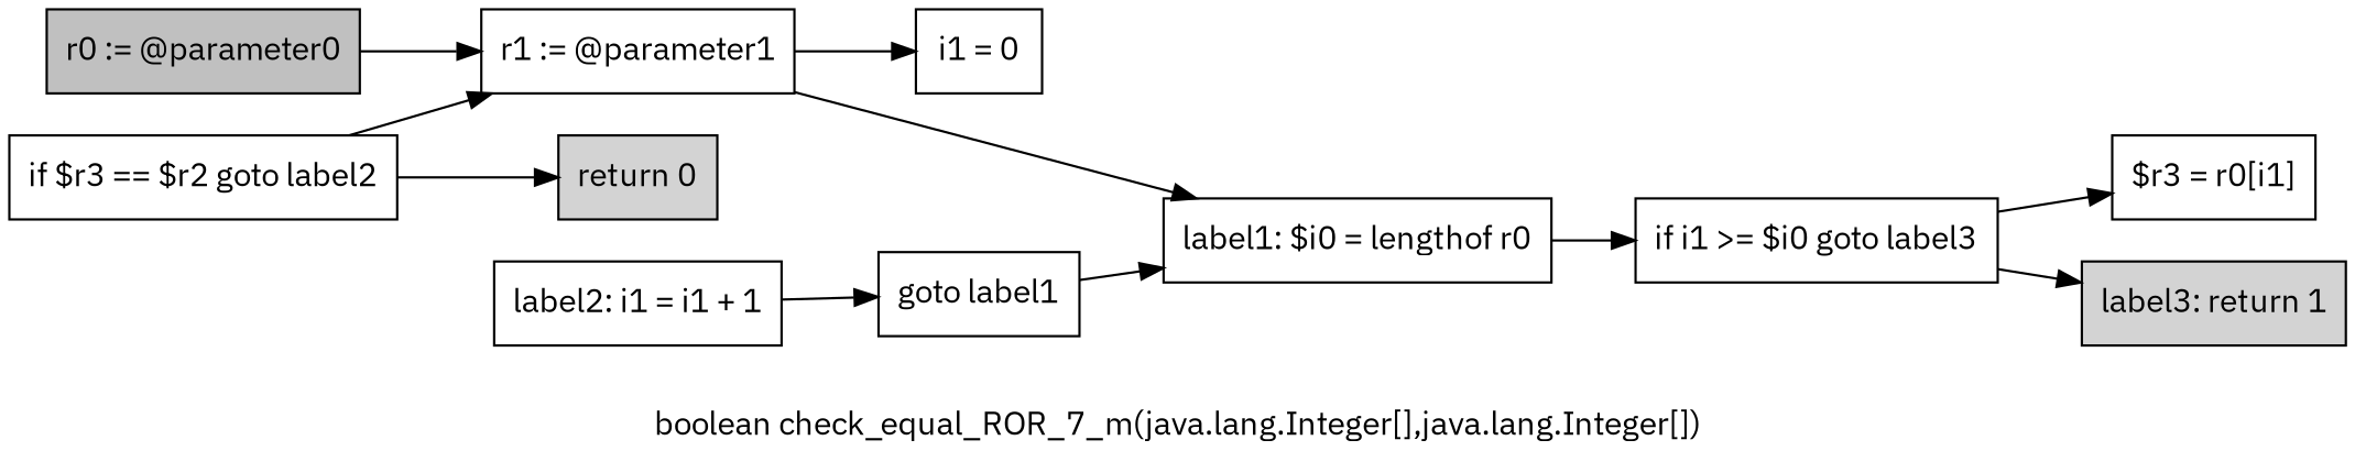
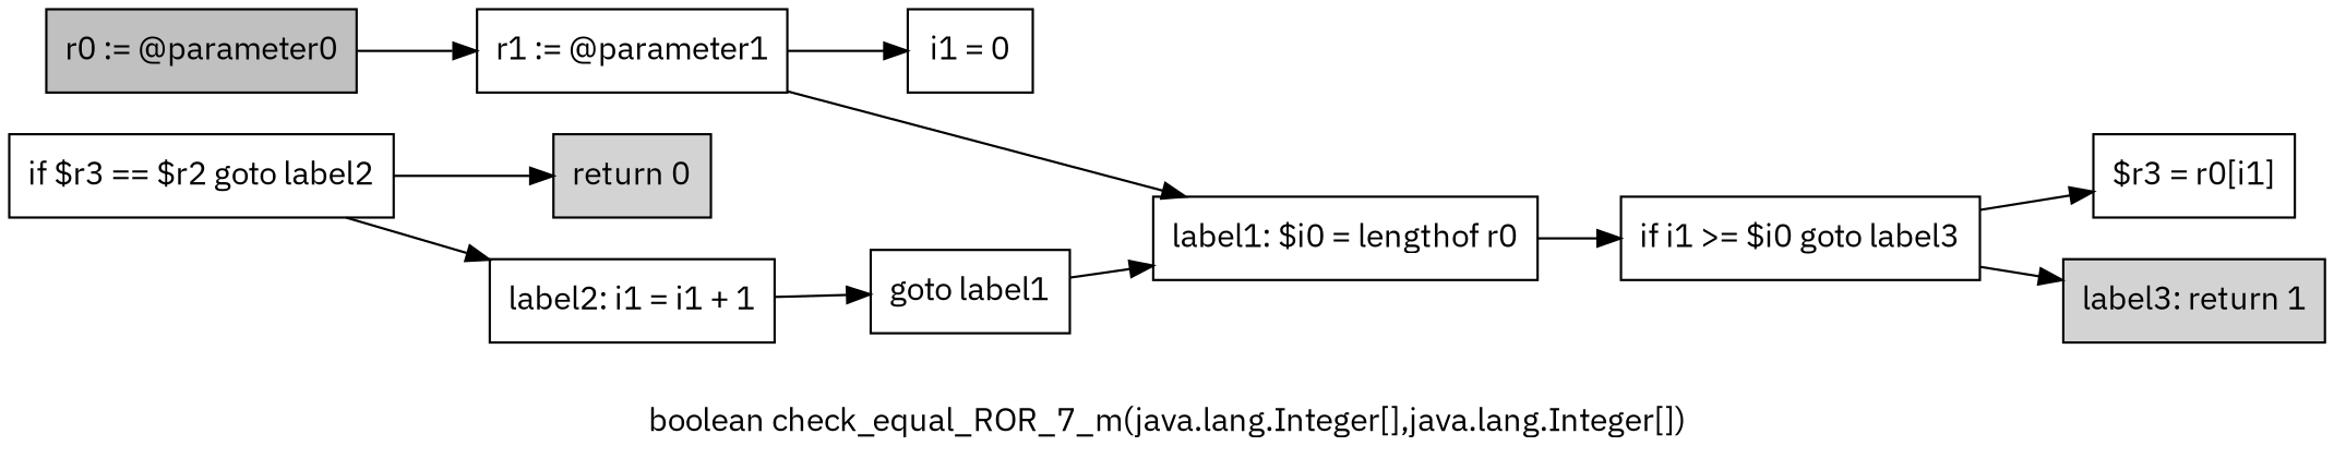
  digraph {
    fontname="IBM Plex Sans"
    label="boolean check_equal_ROR_7_m(java.lang.Integer[],java.lang.Integer[])"
    rankdir=LR
    node [fontname="IBM Plex Sans" shape=box]
    edge [fontname="IBM Plex Sans"]
    n1 [fillcolor=gray label="r0 := @parameter0" style=filled]
    n2 [label="r1 := @parameter1"]
    n3 [label="i1 = 0"]
    n4 [label="label1: $i0 = lengthof r0"]
    n5 [label="if i1 >= $i0 goto label3"]
    n6 [label="$r3 = r0[i1]"]
    n7 [fillcolor=lightgray label="label3: return 1" style=filled]
    n8 [label="if $r3 == $r2 goto label2"]
    n9 [fillcolor=lightgray label="return 0" style=filled]
    n10 [label="label2: i1 = i1 + 1"]
    n11 [label="goto label1"]
    n1 -> n2
    n2 -> n3
    n2 -> n4
    n4 -> n5
    n5 -> n6
    n5 -> n7
    n8 -> n9
-   n8 -> n2
+   n8 -> n10
    n10 -> n11
    n11 -> n4
  }
